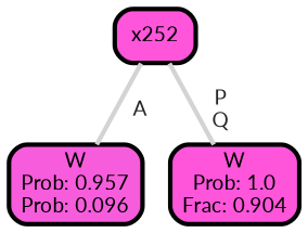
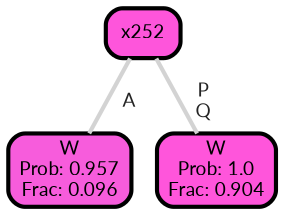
  graph {
    ranksep="0 equally"
    splines=straight
    fontname=Lato
    node [color=black fontcolor=black fontname=Lato penwidth=3 shape=box style="filled, rounded"]
    edge [color=lightgray fontcolor=grey14 fontname=Lato fontweight=bold penwidth=3]
-   n1 [fillcolor="#f75cdc" label="W\nProb: 0.957\nProb: 0.096"]
+   n1 [fillcolor="#f75cdc" label="W\nProb: 0.957\nFrac: 0.096"]
    n2 [fillcolor="#fe55db" label=x252]
    n3 [fillcolor="#ff55db" label="W\nProb: 1.0\nFrac: 0.904"]
    subgraph sub_1 {
      rank=same
    }
    n2 -- n1 [label=" A"]
    n2 -- n3 [label=" P\n Q"]
  }
